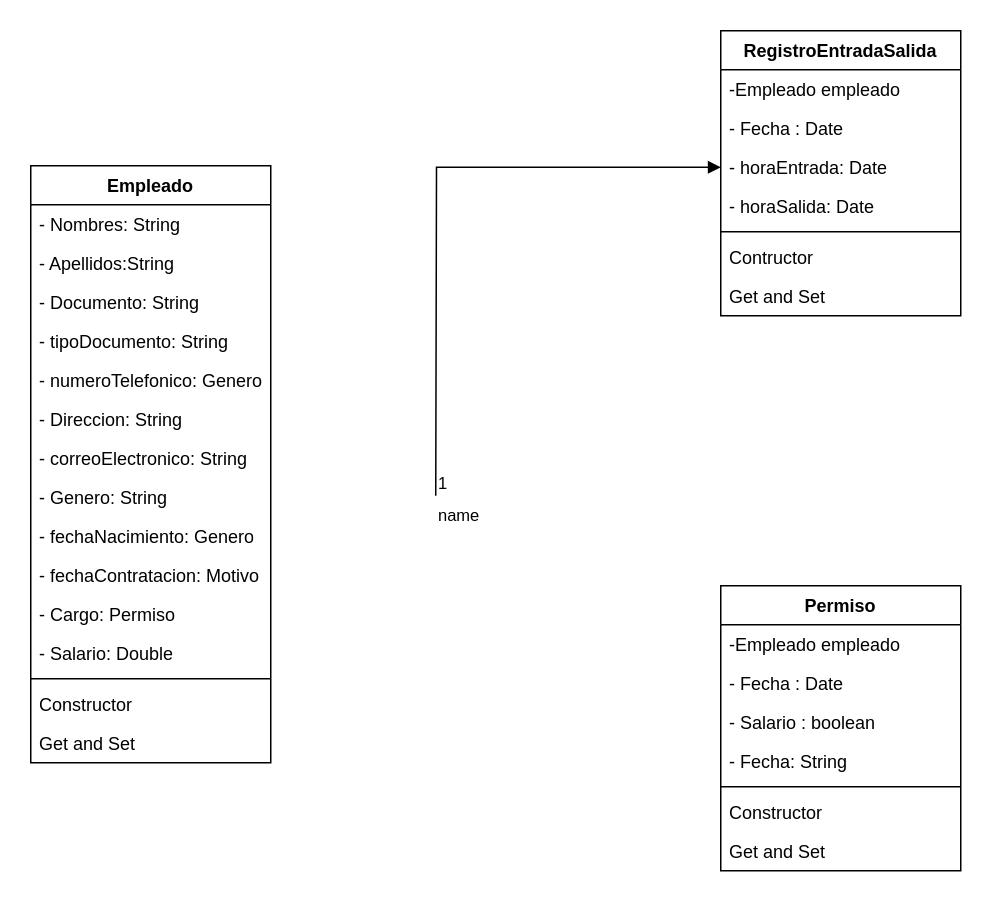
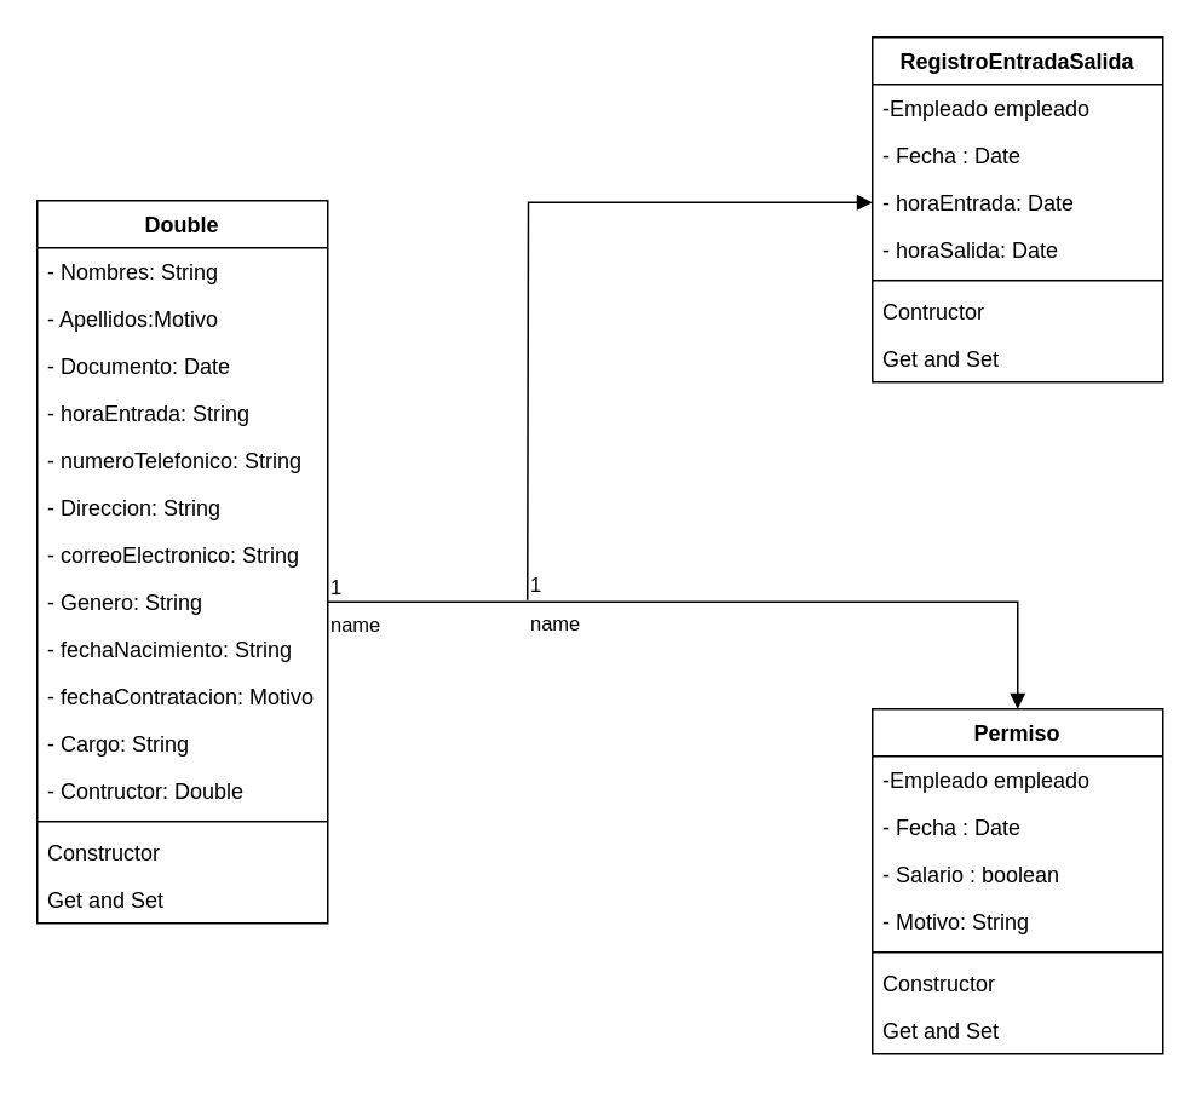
  <mxCell id="0" />
  <mxCell id="1" parent="0" />
- <mxCell id="2" value="Empleado" style="swimlane;fontStyle=1;align=center;verticalAlign=top;childLayout=stackLayout;horizontal=1;startSize=26;horizontalStack=0;resizeParent=1;resizeParentMax=0;resizeLast=0;collapsible=1;marginBottom=0;whiteSpace=wrap;html=1;" vertex="1" parent="1"><mxGeometry x="20" y="110" width="160" height="398" as="geometry" /></mxCell>
+ <mxCell id="2" value="Double" style="swimlane;fontStyle=1;align=center;verticalAlign=top;childLayout=stackLayout;horizontal=1;startSize=26;horizontalStack=0;resizeParent=1;resizeParentMax=0;resizeLast=0;collapsible=1;marginBottom=0;whiteSpace=wrap;html=1;" vertex="1" parent="1"><mxGeometry x="20" y="110" width="160" height="398" as="geometry" /></mxCell>
  <mxCell id="3" value="- Nombres: String" style="text;strokeColor=none;fillColor=none;align=left;verticalAlign=top;spacingLeft=4;spacingRight=4;overflow=hidden;rotatable=0;points=[[0,0.5],[1,0.5]];portConstraint=eastwest;whiteSpace=wrap;html=1;" vertex="1" parent="2"><mxGeometry y="26" width="160" height="26" as="geometry" /></mxCell>
- <mxCell id="4" value="- Apellidos:String" style="text;strokeColor=none;fillColor=none;align=left;verticalAlign=top;spacingLeft=4;spacingRight=4;overflow=hidden;rotatable=0;points=[[0,0.5],[1,0.5]];portConstraint=eastwest;whiteSpace=wrap;html=1;" vertex="1" parent="2"><mxGeometry y="52" width="160" height="26" as="geometry" /></mxCell>
- <mxCell id="5" value="- Documento: String" style="text;strokeColor=none;fillColor=none;align=left;verticalAlign=top;spacingLeft=4;spacingRight=4;overflow=hidden;rotatable=0;points=[[0,0.5],[1,0.5]];portConstraint=eastwest;whiteSpace=wrap;html=1;" vertex="1" parent="2"><mxGeometry y="78" width="160" height="26" as="geometry" /></mxCell>
- <mxCell id="6" value="- tipoDocumento: String" style="text;strokeColor=none;fillColor=none;align=left;verticalAlign=top;spacingLeft=4;spacingRight=4;overflow=hidden;rotatable=0;points=[[0,0.5],[1,0.5]];portConstraint=eastwest;whiteSpace=wrap;html=1;" vertex="1" parent="2"><mxGeometry y="104" width="160" height="26" as="geometry" /></mxCell>
- <mxCell id="7" value="- numeroTelefonico: Genero" style="text;strokeColor=none;fillColor=none;align=left;verticalAlign=top;spacingLeft=4;spacingRight=4;overflow=hidden;rotatable=0;points=[[0,0.5],[1,0.5]];portConstraint=eastwest;whiteSpace=wrap;html=1;" vertex="1" parent="2"><mxGeometry y="130" width="160" height="26" as="geometry" /></mxCell>
+ <mxCell id="4" value="- Apellidos:Motivo" style="text;strokeColor=none;fillColor=none;align=left;verticalAlign=top;spacingLeft=4;spacingRight=4;overflow=hidden;rotatable=0;points=[[0,0.5],[1,0.5]];portConstraint=eastwest;whiteSpace=wrap;html=1;" vertex="1" parent="2"><mxGeometry y="52" width="160" height="26" as="geometry" /></mxCell>
+ <mxCell id="5" value="- Documento: Date" style="text;strokeColor=none;fillColor=none;align=left;verticalAlign=top;spacingLeft=4;spacingRight=4;overflow=hidden;rotatable=0;points=[[0,0.5],[1,0.5]];portConstraint=eastwest;whiteSpace=wrap;html=1;" vertex="1" parent="2"><mxGeometry y="78" width="160" height="26" as="geometry" /></mxCell>
+ <mxCell id="6" value="- horaEntrada: String" style="text;strokeColor=none;fillColor=none;align=left;verticalAlign=top;spacingLeft=4;spacingRight=4;overflow=hidden;rotatable=0;points=[[0,0.5],[1,0.5]];portConstraint=eastwest;whiteSpace=wrap;html=1;" vertex="1" parent="2"><mxGeometry y="104" width="160" height="26" as="geometry" /></mxCell>
+ <mxCell id="7" value="- numeroTelefonico: String" style="text;strokeColor=none;fillColor=none;align=left;verticalAlign=top;spacingLeft=4;spacingRight=4;overflow=hidden;rotatable=0;points=[[0,0.5],[1,0.5]];portConstraint=eastwest;whiteSpace=wrap;html=1;" vertex="1" parent="2"><mxGeometry y="130" width="160" height="26" as="geometry" /></mxCell>
  <mxCell id="8" value="- Direccion: String" style="text;strokeColor=none;fillColor=none;align=left;verticalAlign=top;spacingLeft=4;spacingRight=4;overflow=hidden;rotatable=0;points=[[0,0.5],[1,0.5]];portConstraint=eastwest;whiteSpace=wrap;html=1;" vertex="1" parent="2"><mxGeometry y="156" width="160" height="26" as="geometry" /></mxCell>
  <mxCell id="9" value="- correoElectronico: String" style="text;strokeColor=none;fillColor=none;align=left;verticalAlign=top;spacingLeft=4;spacingRight=4;overflow=hidden;rotatable=0;points=[[0,0.5],[1,0.5]];portConstraint=eastwest;whiteSpace=wrap;html=1;" vertex="1" parent="2"><mxGeometry y="182" width="160" height="26" as="geometry" /></mxCell>
  <mxCell id="10" value="- Genero: String" style="text;strokeColor=none;fillColor=none;align=left;verticalAlign=top;spacingLeft=4;spacingRight=4;overflow=hidden;rotatable=0;points=[[0,0.5],[1,0.5]];portConstraint=eastwest;whiteSpace=wrap;html=1;" vertex="1" parent="2"><mxGeometry y="208" width="160" height="26" as="geometry" /></mxCell>
- <mxCell id="11" value="- fechaNacimiento: Genero" style="text;strokeColor=none;fillColor=none;align=left;verticalAlign=top;spacingLeft=4;spacingRight=4;overflow=hidden;rotatable=0;points=[[0,0.5],[1,0.5]];portConstraint=eastwest;whiteSpace=wrap;html=1;" vertex="1" parent="2"><mxGeometry y="234" width="160" height="26" as="geometry" /></mxCell>
+ <mxCell id="11" value="- fechaNacimiento: String" style="text;strokeColor=none;fillColor=none;align=left;verticalAlign=top;spacingLeft=4;spacingRight=4;overflow=hidden;rotatable=0;points=[[0,0.5],[1,0.5]];portConstraint=eastwest;whiteSpace=wrap;html=1;" vertex="1" parent="2"><mxGeometry y="234" width="160" height="26" as="geometry" /></mxCell>
  <mxCell id="12" value="- fechaContratacion: Motivo" style="text;strokeColor=none;fillColor=none;align=left;verticalAlign=top;spacingLeft=4;spacingRight=4;overflow=hidden;rotatable=0;points=[[0,0.5],[1,0.5]];portConstraint=eastwest;whiteSpace=wrap;html=1;" vertex="1" parent="2"><mxGeometry y="260" width="160" height="26" as="geometry" /></mxCell>
- <mxCell id="13" value="- Cargo: Permiso" style="text;strokeColor=none;fillColor=none;align=left;verticalAlign=top;spacingLeft=4;spacingRight=4;overflow=hidden;rotatable=0;points=[[0,0.5],[1,0.5]];portConstraint=eastwest;whiteSpace=wrap;html=1;" vertex="1" parent="2"><mxGeometry y="286" width="160" height="26" as="geometry" /></mxCell>
- <mxCell id="14" value="- Salario: Double" style="text;strokeColor=none;fillColor=none;align=left;verticalAlign=top;spacingLeft=4;spacingRight=4;overflow=hidden;rotatable=0;points=[[0,0.5],[1,0.5]];portConstraint=eastwest;whiteSpace=wrap;html=1;" vertex="1" parent="2"><mxGeometry y="312" width="160" height="26" as="geometry" /></mxCell>
+ <mxCell id="13" value="- Cargo: String" style="text;strokeColor=none;fillColor=none;align=left;verticalAlign=top;spacingLeft=4;spacingRight=4;overflow=hidden;rotatable=0;points=[[0,0.5],[1,0.5]];portConstraint=eastwest;whiteSpace=wrap;html=1;" vertex="1" parent="2"><mxGeometry y="286" width="160" height="26" as="geometry" /></mxCell>
+ <mxCell id="14" value="- Contructor: Double" style="text;strokeColor=none;fillColor=none;align=left;verticalAlign=top;spacingLeft=4;spacingRight=4;overflow=hidden;rotatable=0;points=[[0,0.5],[1,0.5]];portConstraint=eastwest;whiteSpace=wrap;html=1;" vertex="1" parent="2"><mxGeometry y="312" width="160" height="26" as="geometry" /></mxCell>
  <mxCell id="15" value="" style="line;strokeWidth=1;fillColor=none;align=left;verticalAlign=middle;spacingTop=-1;spacingLeft=3;spacingRight=3;rotatable=0;labelPosition=right;points=[];portConstraint=eastwest;strokeColor=inherit;" vertex="1" parent="2"><mxGeometry y="338" width="160" height="8" as="geometry" /></mxCell>
  <mxCell id="16" value="Constructor" style="text;strokeColor=none;fillColor=none;align=left;verticalAlign=top;spacingLeft=4;spacingRight=4;overflow=hidden;rotatable=0;points=[[0,0.5],[1,0.5]];portConstraint=eastwest;whiteSpace=wrap;html=1;" vertex="1" parent="2"><mxGeometry y="346" width="160" height="26" as="geometry" /></mxCell>
  <mxCell id="17" value="Get and Set" style="text;strokeColor=none;fillColor=none;align=left;verticalAlign=top;spacingLeft=4;spacingRight=4;overflow=hidden;rotatable=0;points=[[0,0.5],[1,0.5]];portConstraint=eastwest;whiteSpace=wrap;html=1;" vertex="1" parent="2"><mxGeometry y="372" width="160" height="26" as="geometry" /></mxCell>
  <mxCell id="18" value="RegistroEntradaSalida" style="swimlane;fontStyle=1;align=center;verticalAlign=top;childLayout=stackLayout;horizontal=1;startSize=26;horizontalStack=0;resizeParent=1;resizeParentMax=0;resizeLast=0;collapsible=1;marginBottom=0;whiteSpace=wrap;html=1;" vertex="1" parent="1"><mxGeometry x="480" y="20" width="160" height="190" as="geometry" /></mxCell>
  <mxCell id="19" value="-Empleado empleado" style="text;strokeColor=none;fillColor=none;align=left;verticalAlign=top;spacingLeft=4;spacingRight=4;overflow=hidden;rotatable=0;points=[[0,0.5],[1,0.5]];portConstraint=eastwest;whiteSpace=wrap;html=1;" vertex="1" parent="18"><mxGeometry y="26" width="160" height="26" as="geometry" /></mxCell>
  <mxCell id="20" value="- Fecha : Date" style="text;strokeColor=none;fillColor=none;align=left;verticalAlign=top;spacingLeft=4;spacingRight=4;overflow=hidden;rotatable=0;points=[[0,0.5],[1,0.5]];portConstraint=eastwest;whiteSpace=wrap;html=1;" vertex="1" parent="18"><mxGeometry y="52" width="160" height="26" as="geometry" /></mxCell>
  <mxCell id="21" value="- horaEntrada: Date" style="text;strokeColor=none;fillColor=none;align=left;verticalAlign=top;spacingLeft=4;spacingRight=4;overflow=hidden;rotatable=0;points=[[0,0.5],[1,0.5]];portConstraint=eastwest;whiteSpace=wrap;html=1;" vertex="1" parent="18"><mxGeometry y="78" width="160" height="26" as="geometry" /></mxCell>
  <mxCell id="22" value="- horaSalida: Date" style="text;strokeColor=none;fillColor=none;align=left;verticalAlign=top;spacingLeft=4;spacingRight=4;overflow=hidden;rotatable=0;points=[[0,0.5],[1,0.5]];portConstraint=eastwest;whiteSpace=wrap;html=1;" vertex="1" parent="18"><mxGeometry y="104" width="160" height="26" as="geometry" /></mxCell>
  <mxCell id="23" value="" style="line;strokeWidth=1;fillColor=none;align=left;verticalAlign=middle;spacingTop=-1;spacingLeft=3;spacingRight=3;rotatable=0;labelPosition=right;points=[];portConstraint=eastwest;strokeColor=inherit;" vertex="1" parent="18"><mxGeometry y="130" width="160" height="8" as="geometry" /></mxCell>
  <mxCell id="24" value="Contructor" style="text;strokeColor=none;fillColor=none;align=left;verticalAlign=top;spacingLeft=4;spacingRight=4;overflow=hidden;rotatable=0;points=[[0,0.5],[1,0.5]];portConstraint=eastwest;whiteSpace=wrap;html=1;" vertex="1" parent="18"><mxGeometry y="138" width="160" height="26" as="geometry" /></mxCell>
  <mxCell id="25" value="Get and Set&lt;div&gt;&lt;br&gt;&lt;/div&gt;" style="text;strokeColor=none;fillColor=none;align=left;verticalAlign=top;spacingLeft=4;spacingRight=4;overflow=hidden;rotatable=0;points=[[0,0.5],[1,0.5]];portConstraint=eastwest;whiteSpace=wrap;html=1;" vertex="1" parent="18"><mxGeometry y="164" width="160" height="26" as="geometry" /></mxCell>
  <mxCell id="26" value="Permiso" style="swimlane;fontStyle=1;align=center;verticalAlign=top;childLayout=stackLayout;horizontal=1;startSize=26;horizontalStack=0;resizeParent=1;resizeParentMax=0;resizeLast=0;collapsible=1;marginBottom=0;whiteSpace=wrap;html=1;" vertex="1" parent="1"><mxGeometry x="480" y="390" width="160" height="190" as="geometry" /></mxCell>
  <mxCell id="27" value="-Empleado empleado" style="text;strokeColor=none;fillColor=none;align=left;verticalAlign=top;spacingLeft=4;spacingRight=4;overflow=hidden;rotatable=0;points=[[0,0.5],[1,0.5]];portConstraint=eastwest;whiteSpace=wrap;html=1;" vertex="1" parent="26"><mxGeometry y="26" width="160" height="26" as="geometry" /></mxCell>
  <mxCell id="28" value="- Fecha : Date" style="text;strokeColor=none;fillColor=none;align=left;verticalAlign=top;spacingLeft=4;spacingRight=4;overflow=hidden;rotatable=0;points=[[0,0.5],[1,0.5]];portConstraint=eastwest;whiteSpace=wrap;html=1;" vertex="1" parent="26"><mxGeometry y="52" width="160" height="26" as="geometry" /></mxCell>
  <mxCell id="29" value="- Salario : boolean" style="text;strokeColor=none;fillColor=none;align=left;verticalAlign=top;spacingLeft=4;spacingRight=4;overflow=hidden;rotatable=0;points=[[0,0.5],[1,0.5]];portConstraint=eastwest;whiteSpace=wrap;html=1;" vertex="1" parent="26"><mxGeometry y="78" width="160" height="26" as="geometry" /></mxCell>
- <mxCell id="30" value="- Fecha: String" style="text;strokeColor=none;fillColor=none;align=left;verticalAlign=top;spacingLeft=4;spacingRight=4;overflow=hidden;rotatable=0;points=[[0,0.5],[1,0.5]];portConstraint=eastwest;whiteSpace=wrap;html=1;" vertex="1" parent="26"><mxGeometry y="104" width="160" height="26" as="geometry" /></mxCell>
+ <mxCell id="30" value="- Motivo: String" style="text;strokeColor=none;fillColor=none;align=left;verticalAlign=top;spacingLeft=4;spacingRight=4;overflow=hidden;rotatable=0;points=[[0,0.5],[1,0.5]];portConstraint=eastwest;whiteSpace=wrap;html=1;" vertex="1" parent="26"><mxGeometry y="104" width="160" height="26" as="geometry" /></mxCell>
  <mxCell id="31" value="" style="line;strokeWidth=1;fillColor=none;align=left;verticalAlign=middle;spacingTop=-1;spacingLeft=3;spacingRight=3;rotatable=0;labelPosition=right;points=[];portConstraint=eastwest;strokeColor=inherit;" vertex="1" parent="26"><mxGeometry y="130" width="160" height="8" as="geometry" /></mxCell>
  <mxCell id="32" value="Constructor" style="text;strokeColor=none;fillColor=none;align=left;verticalAlign=top;spacingLeft=4;spacingRight=4;overflow=hidden;rotatable=0;points=[[0,0.5],[1,0.5]];portConstraint=eastwest;whiteSpace=wrap;html=1;" vertex="1" parent="26"><mxGeometry y="138" width="160" height="26" as="geometry" /></mxCell>
  <mxCell id="33" value="Get and Set" style="text;strokeColor=none;fillColor=none;align=left;verticalAlign=top;spacingLeft=4;spacingRight=4;overflow=hidden;rotatable=0;points=[[0,0.5],[1,0.5]];portConstraint=eastwest;whiteSpace=wrap;html=1;" vertex="1" parent="26"><mxGeometry y="164" width="160" height="26" as="geometry" /></mxCell>
+ <mxCell id="34" value="name" style="endArrow=block;endFill=1;html=1;edgeStyle=orthogonalEdgeStyle;align=left;verticalAlign=top;rounded=0;exitX=1;exitY=0.5;exitDx=0;exitDy=0;" edge="1" parent="1" source="10" target="26"><mxGeometry x="-1" relative="1" as="geometry"><mxPoint x="290" y="330" as="sourcePoint" /><mxPoint x="450" y="330" as="targetPoint" /></mxGeometry></mxCell>
+ <mxCell id="35" value="1" style="edgeLabel;resizable=0;html=1;align=left;verticalAlign=bottom;" connectable="0" vertex="1" parent="34"><mxGeometry x="-1" relative="1" as="geometry" /></mxCell>
  <mxCell id="36" value="name" style="endArrow=block;endFill=1;html=1;edgeStyle=orthogonalEdgeStyle;align=left;verticalAlign=top;rounded=0;" edge="1" parent="1" target="21"><mxGeometry x="-1" relative="1" as="geometry"><mxPoint x="290" y="330" as="sourcePoint" /><mxPoint x="450" y="330" as="targetPoint" /></mxGeometry></mxCell>
  <mxCell id="37" value="1" style="edgeLabel;resizable=0;html=1;align=left;verticalAlign=bottom;" connectable="0" vertex="1" parent="36"><mxGeometry x="-1" relative="1" as="geometry" /></mxCell>
